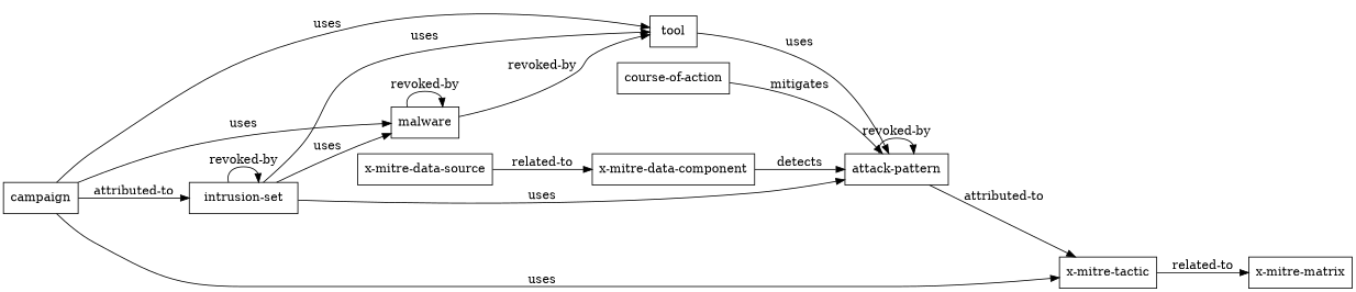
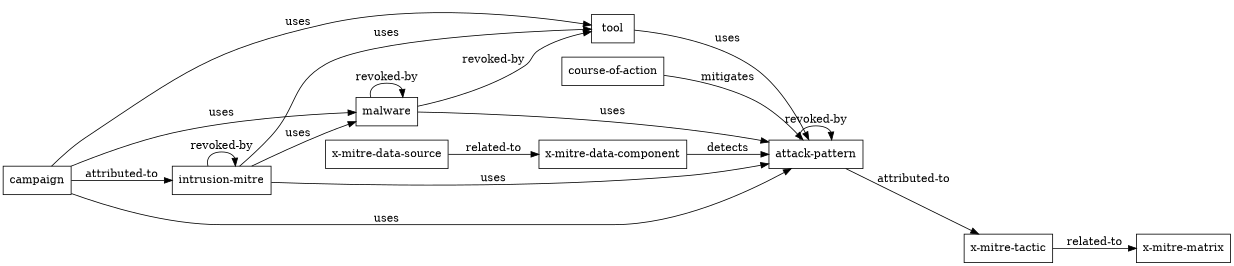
  digraph {
    rankdir=LR
    node [shape=box]
    "attack-pattern"
    "x-mitre-tactic"
    "x-mitre-matrix"
    campaign
-   "intrusion-set"
+   "intrusion-set" [label="intrusion-mitre"]
    malware
    tool
    "course-of-action"
    "x-mitre-data-component"
    "x-mitre-data-source"
    "attack-pattern" -> "attack-pattern" [label="revoked-by"]
    "attack-pattern" -> "x-mitre-tactic" [label="attributed-to"]
    "x-mitre-tactic" -> "x-mitre-matrix" [label="related-to"]
-   campaign -> "x-mitre-tactic" [label=uses]
+   campaign -> "attack-pattern" [label=uses]
    campaign -> "intrusion-set" [label="attributed-to"]
    campaign -> malware [label=uses]
    campaign -> tool [label=uses]
    "intrusion-set" -> "attack-pattern" [label=uses]
    "intrusion-set" -> "intrusion-set" [label="revoked-by"]
    "intrusion-set" -> malware [label=uses]
    "intrusion-set" -> tool [label=uses]
+   malware -> "attack-pattern" [label=uses]
    malware -> malware [label="revoked-by"]
    malware -> tool [label="revoked-by"]
    tool -> "attack-pattern" [label=uses]
    "course-of-action" -> "attack-pattern" [label=mitigates]
    "x-mitre-data-component" -> "attack-pattern" [label=detects]
    "x-mitre-data-source" -> "x-mitre-data-component" [label="related-to"]
  }
